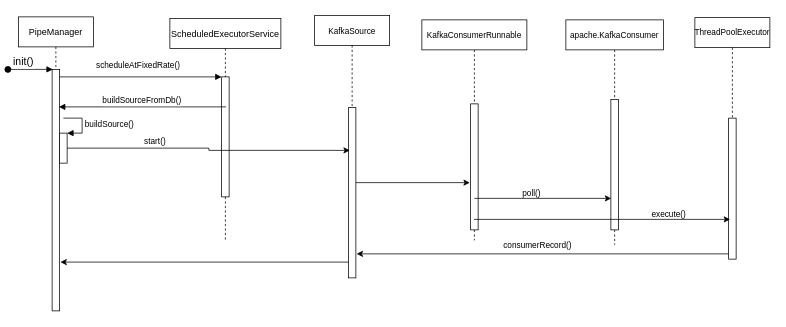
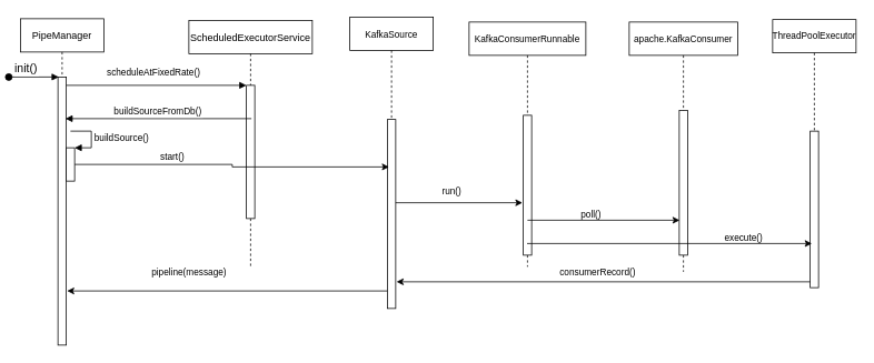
  <mxCell id="0" />
  <mxCell id="1" parent="0" />
  <mxCell id="2" value="PipeManager" style="shape=umlLifeline;perimeter=lifelinePerimeter;container=1;collapsible=0;recursiveResize=0;rounded=0;shadow=0;strokeWidth=1;" parent="1" vertex="1"><mxGeometry x="20" y="22" width="100" height="392" as="geometry" /></mxCell>
  <mxCell id="3" value="" style="points=[];perimeter=orthogonalPerimeter;rounded=0;shadow=0;strokeWidth=1;" parent="2" vertex="1"><mxGeometry x="45" y="70" width="10" height="322" as="geometry" /></mxCell>
  <mxCell id="4" value="init()" style="verticalAlign=bottom;startArrow=oval;endArrow=block;startSize=8;shadow=0;strokeWidth=1;fontSize=14;" parent="2" edge="1"><mxGeometry x="-0.3" relative="1" as="geometry"><mxPoint x="-14" y="70" as="sourcePoint" /><mxPoint x="46" y="70" as="targetPoint" /><mxPoint as="offset" /></mxGeometry></mxCell>
  <mxCell id="5" value="" style="html=1;points=[];perimeter=orthogonalPerimeter;fontSize=14;" vertex="1" parent="2"><mxGeometry x="55" y="155" width="10" height="40" as="geometry" /></mxCell>
  <mxCell id="6" value="buildSource()" style="edgeStyle=orthogonalEdgeStyle;html=1;align=left;spacingLeft=2;endArrow=block;rounded=0;entryX=1;entryY=0;strokeWidth=1;fontSize=11;" edge="1" target="5" parent="2"><mxGeometry relative="1" as="geometry"><mxPoint x="60" y="135" as="sourcePoint" /><Array as="points"><mxPoint x="85" y="135" /></Array></mxGeometry></mxCell>
  <mxCell id="7" value="ScheduledExecutorService" style="shape=umlLifeline;perimeter=lifelinePerimeter;container=1;collapsible=0;recursiveResize=0;rounded=0;shadow=0;strokeWidth=1;" parent="1" vertex="1"><mxGeometry x="222" y="24" width="148" height="296" as="geometry" /></mxCell>
  <mxCell id="8" value="" style="points=[];perimeter=orthogonalPerimeter;rounded=0;shadow=0;strokeWidth=1;" parent="7" vertex="1"><mxGeometry x="69" y="78" width="10" height="160" as="geometry" /></mxCell>
  <mxCell id="9" value="scheduleAtFixedRate()" style="verticalAlign=bottom;endArrow=block;entryX=0;entryY=0;shadow=0;strokeWidth=1;" parent="1" source="3" target="8" edge="1"><mxGeometry x="-0.028" y="6" relative="1" as="geometry"><mxPoint x="175" y="102" as="sourcePoint" /><mxPoint as="offset" /></mxGeometry></mxCell>
  <mxCell id="10" value="buildSourceFromDb()" style="verticalAlign=bottom;endArrow=block;shadow=0;strokeWidth=1;" parent="1" edge="1"><mxGeometry relative="1" as="geometry"><mxPoint x="297" y="142" as="sourcePoint" /><mxPoint x="74" y="142" as="targetPoint" /></mxGeometry></mxCell>
  <mxCell id="11" value="&lt;font style=&quot;font-size: 11px&quot;&gt;KafkaSource&lt;/font&gt;" style="shape=umlLifeline;perimeter=lifelinePerimeter;whiteSpace=wrap;html=1;container=1;collapsible=0;recursiveResize=0;outlineConnect=0;fontSize=14;" vertex="1" parent="1"><mxGeometry x="415" y="20" width="100" height="350" as="geometry" /></mxCell>
  <mxCell id="12" value="" style="html=1;points=[];perimeter=orthogonalPerimeter;fontSize=14;" vertex="1" parent="11"><mxGeometry x="45" y="123" width="10" height="227" as="geometry" /></mxCell>
  <mxCell id="13" style="edgeStyle=orthogonalEdgeStyle;rounded=0;orthogonalLoop=1;jettySize=auto;html=1;strokeWidth=1;fontSize=11;" edge="1" parent="1" source="5"><mxGeometry relative="1" as="geometry"><mxPoint x="462" y="200" as="targetPoint" /><Array as="points"><mxPoint x="274" y="197" /><mxPoint x="274" y="200" /></Array></mxGeometry></mxCell>
  <mxCell id="14" value="start()" style="edgeLabel;html=1;align=center;verticalAlign=middle;resizable=0;points=[];fontSize=11;" vertex="1" connectable="0" parent="13"><mxGeometry x="-0.389" y="1" relative="1" as="geometry"><mxPoint y="-9" as="offset" /></mxGeometry></mxCell>
  <mxCell id="15" value="KafkaConsumerRunnable" style="shape=umlLifeline;perimeter=lifelinePerimeter;whiteSpace=wrap;html=1;container=1;collapsible=0;recursiveResize=0;outlineConnect=0;fontSize=11;" vertex="1" parent="1"><mxGeometry x="558" y="26" width="140" height="294" as="geometry" /></mxCell>
  <mxCell id="16" value="" style="html=1;points=[];perimeter=orthogonalPerimeter;fontSize=11;" vertex="1" parent="15"><mxGeometry x="65" y="112" width="10" height="168" as="geometry" /></mxCell>
  <mxCell id="17" style="edgeStyle=orthogonalEdgeStyle;rounded=0;orthogonalLoop=1;jettySize=auto;html=1;strokeWidth=1;fontSize=11;" edge="1" parent="1" source="12"><mxGeometry relative="1" as="geometry"><mxPoint x="622" y="243" as="targetPoint" /><Array as="points"><mxPoint x="622" y="243" /></Array></mxGeometry></mxCell>
+ <mxCell id="18" value="run()" style="text;html=1;align=center;verticalAlign=middle;resizable=0;points=[];autosize=1;fontSize=11;" vertex="1" parent="1"><mxGeometry x="516" y="222" width="42" height="14" as="geometry" /></mxCell>
  <mxCell id="19" value="apache.KafkaConsumer" style="shape=umlLifeline;perimeter=lifelinePerimeter;whiteSpace=wrap;html=1;container=1;collapsible=0;recursiveResize=0;outlineConnect=0;fontSize=11;" vertex="1" parent="1"><mxGeometry x="750" y="26" width="130" height="300" as="geometry" /></mxCell>
  <mxCell id="20" value="" style="html=1;points=[];perimeter=orthogonalPerimeter;fontSize=11;" vertex="1" parent="19"><mxGeometry x="60" y="106" width="10" height="174" as="geometry" /></mxCell>
  <mxCell id="21" style="edgeStyle=orthogonalEdgeStyle;rounded=0;orthogonalLoop=1;jettySize=auto;html=1;entryX=-0.4;entryY=0.448;entryDx=0;entryDy=0;entryPerimeter=0;strokeWidth=1;fontSize=11;" edge="1" parent="1"><mxGeometry relative="1" as="geometry"><mxPoint x="628" y="264" as="sourcePoint" /><mxPoint x="810.5" y="264.002" as="targetPoint" /></mxGeometry></mxCell>
  <mxCell id="22" value="poll()" style="text;html=1;align=center;verticalAlign=middle;resizable=0;points=[];autosize=1;fontSize=11;" vertex="1" parent="1"><mxGeometry x="683" y="250" width="42" height="14" as="geometry" /></mxCell>
  <mxCell id="23" value="ThreadPoolExecutor" style="shape=umlLifeline;perimeter=lifelinePerimeter;whiteSpace=wrap;html=1;container=1;collapsible=0;recursiveResize=0;outlineConnect=0;fontSize=11;" vertex="1" parent="1"><mxGeometry x="922" y="23" width="100" height="322" as="geometry" /></mxCell>
  <mxCell id="24" value="" style="html=1;points=[];perimeter=orthogonalPerimeter;fontSize=11;" vertex="1" parent="23"><mxGeometry x="45" y="134" width="10" height="188" as="geometry" /></mxCell>
  <mxCell id="25" style="edgeStyle=orthogonalEdgeStyle;rounded=0;orthogonalLoop=1;jettySize=auto;html=1;strokeWidth=1;fontSize=11;" edge="1" parent="1" source="15"><mxGeometry relative="1" as="geometry"><mxPoint x="969" y="292" as="targetPoint" /><Array as="points"><mxPoint x="969" y="292" /></Array></mxGeometry></mxCell>
  <mxCell id="26" value="execute()" style="text;html=1;align=center;verticalAlign=middle;resizable=0;points=[];autosize=1;fontSize=11;" vertex="1" parent="1"><mxGeometry x="852" y="278" width="70" height="14" as="geometry" /></mxCell>
  <mxCell id="27" style="edgeStyle=orthogonalEdgeStyle;rounded=0;orthogonalLoop=1;jettySize=auto;html=1;entryX=1.1;entryY=0.859;entryDx=0;entryDy=0;entryPerimeter=0;strokeWidth=1;fontSize=11;" edge="1" parent="1" source="24" target="12"><mxGeometry relative="1" as="geometry"><Array as="points"><mxPoint x="972" y="314" /></Array></mxGeometry></mxCell>
  <mxCell id="28" value="consumerRecord()" style="text;html=1;align=center;verticalAlign=middle;resizable=0;points=[];autosize=1;fontSize=11;" vertex="1" parent="1"><mxGeometry x="656" y="320" width="112" height="14" as="geometry" /></mxCell>
  <mxCell id="29" style="edgeStyle=orthogonalEdgeStyle;rounded=0;orthogonalLoop=1;jettySize=auto;html=1;entryX=1.1;entryY=0.798;entryDx=0;entryDy=0;entryPerimeter=0;strokeWidth=1;fontSize=11;" edge="1" parent="1" source="12" target="3"><mxGeometry relative="1" as="geometry"><Array as="points"><mxPoint x="465" y="349" /></Array></mxGeometry></mxCell>
+ <mxCell id="30" value="pipeline(message)" style="text;html=1;align=center;verticalAlign=middle;resizable=0;points=[];autosize=1;fontSize=11;" vertex="1" parent="1"><mxGeometry x="166" y="320" width="112" height="14" as="geometry" /></mxCell>
